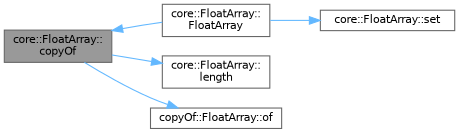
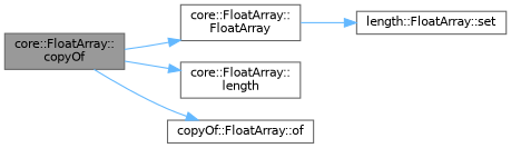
  digraph {
    rankdir=LR
    node [color=grey40 fillcolor=white fontname=Helvetica fontsize=10 shape=box style=filled]
    edge [color=steelblue1 fontname=Helvetica fontsize=10 labelfontname=Helvetica labelfontsize=10 style=solid]
    n1 [color=gray40 fillcolor=grey60 fontcolor=black height=0.2 label="core::FloatArray::\lcopyOf" width=0.4]
    n2 [height=0.2 label="core::FloatArray::\lFloatArray" width=0.4]
    n3 [height=0.2 label="core::FloatArray::\llength" width=0.4]
    n4 [height=0.2 label="copyOf::FloatArray::of" width=0.4]
-   n5 [height=0.2 label="core::FloatArray::set" width=0.4]
-   n2 -> n1
+   n5 [height=0.2 label="length::FloatArray::set" width=0.4]
+   n1 -> n2
    n1 -> n3
    n1 -> n4
    n2 -> n5
  }
